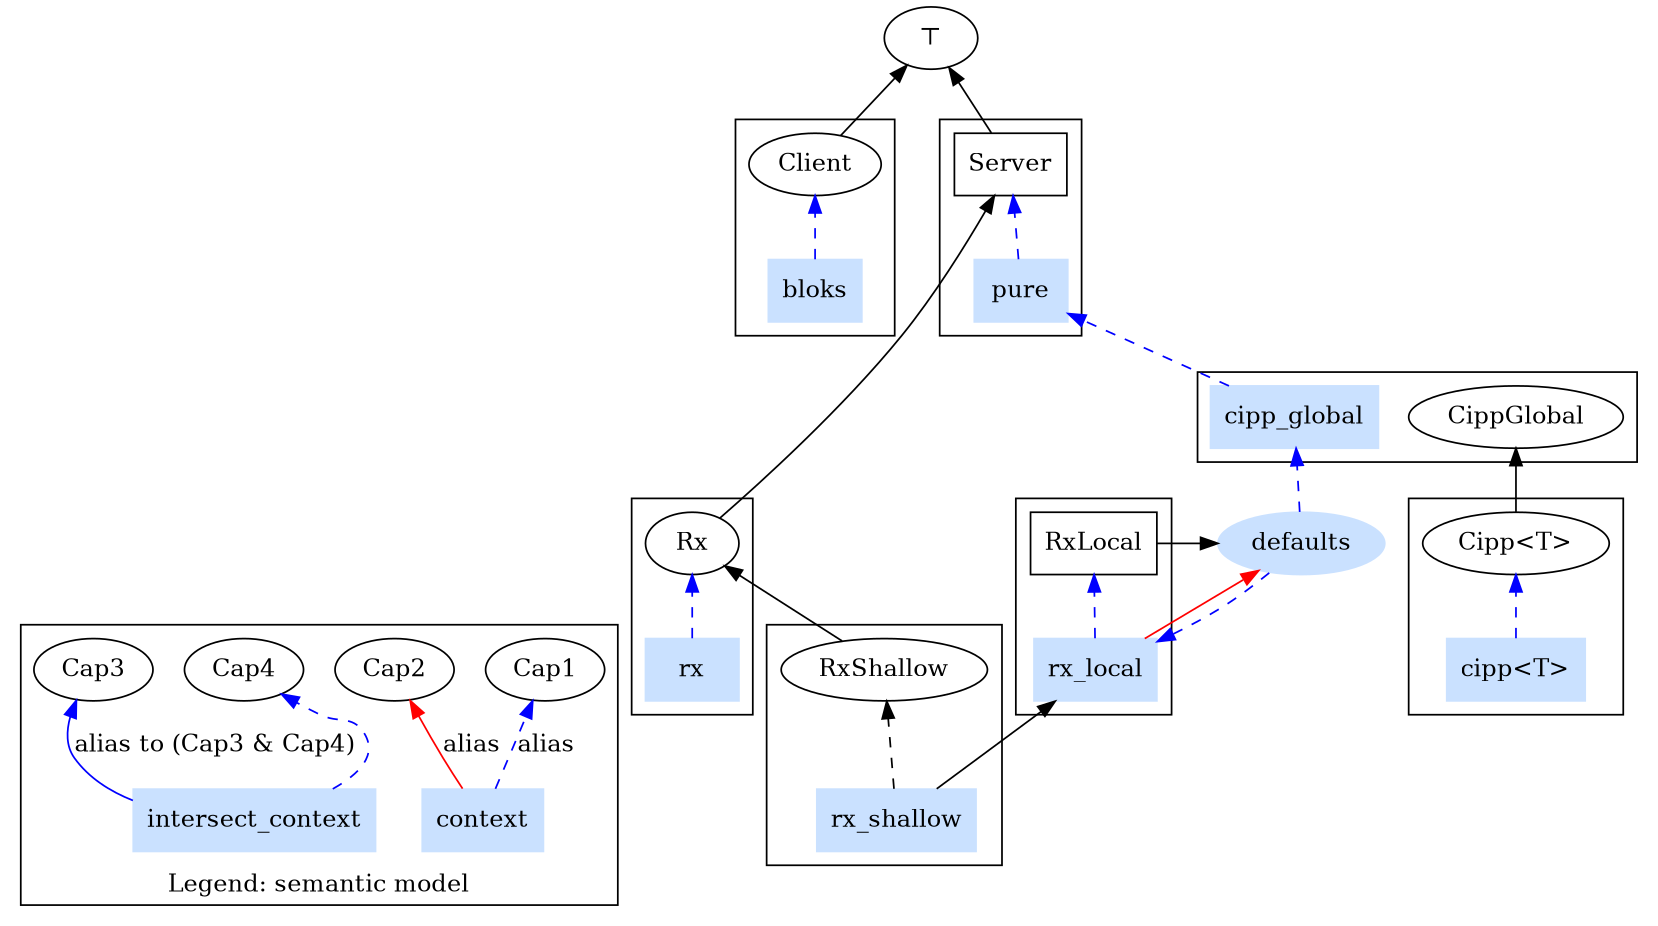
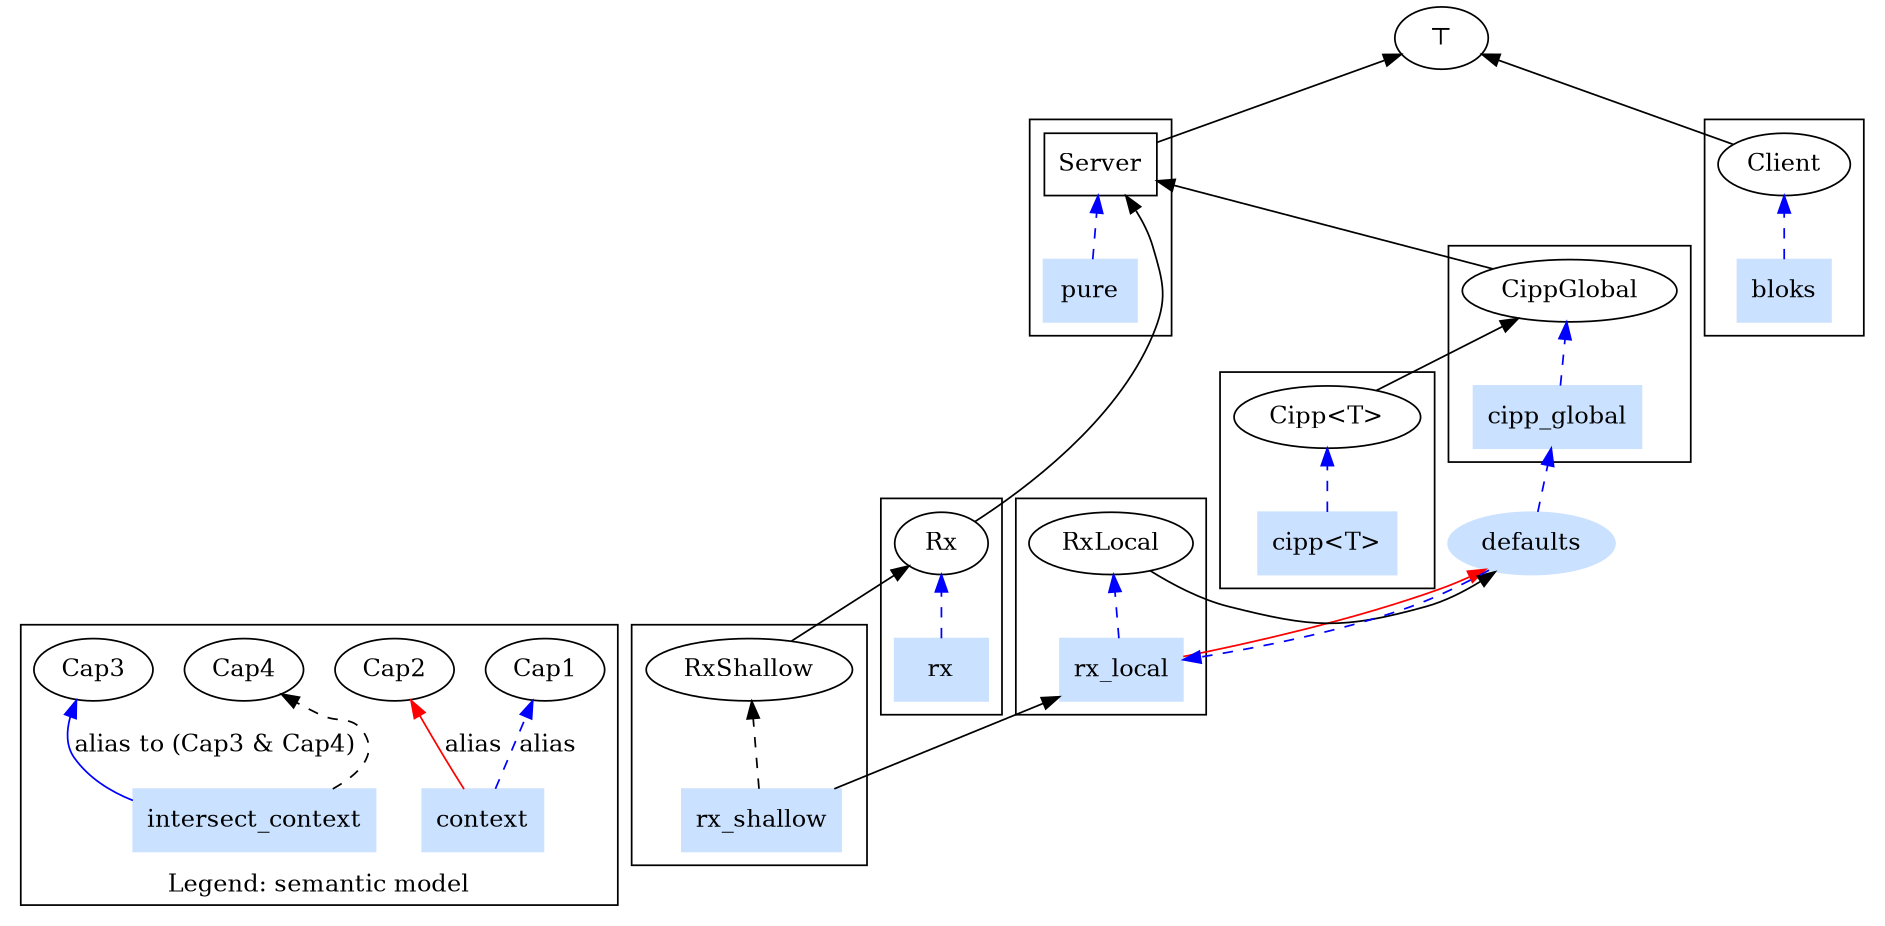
  digraph {
    fontname="DejaVu Serif"
    rankdir=BT
    node [fontname="DejaVu Serif"]
    edge [color=blue fontname="DejaVu Serif" style=dashed]
    Cap2
    Cap1
    context [color=lightsteelblue1 shape=rect style=filled]
    intersect_context [color=lightsteelblue1 shape=rect style=filled]
    Cap3
    Cap4
    pure [color=lightsteelblue1 shape=rect style=filled]
    Server [shape=box]
    rx [color=lightsteelblue1 shape=rect style=filled]
    Rx
    rx_local [color=lightsteelblue1 shape=rect style=filled]
-   RxLocal [shape=box]
+   RxLocal
    rx_shallow [color=lightsteelblue1 shape=rect style=filled]
    RxShallow
    "cipp<T>" [color=lightsteelblue1 shape=rect style=filled]
    "Cipp<T>"
    cipp_global [color=lightsteelblue1 shape=rect style=filled]
    CippGlobal
    bloks [color=lightsteelblue1 shape=rect style=filled]
    Client
    "⊤"
    defaults [color=lightsteelblue1 shape=ellipse style=filled]
    subgraph cluster_1 {
      label="Legend: semantic model"
      Cap2
      Cap1
      context
      intersect_context
      Cap3
      Cap4
    }
    subgraph cluster_2 {
      pure
      Server
    }
    subgraph cluster_3 {
      rx
      Rx
    }
    subgraph cluster_4 {
      rx_local
      RxLocal
    }
    subgraph cluster_5 {
      rx_shallow
      RxShallow
    }
    subgraph cluster_6 {
      "cipp<T>"
      "Cipp<T>"
    }
    subgraph cluster_7 {
      cipp_global
      CippGlobal
    }
    subgraph cluster_8 {
      bloks
      Client
    }
    context -> Cap2 [color=red label=alias style=""]
    context -> Cap1 [label=alias]
    intersect_context -> Cap3 [label="alias to (Cap3 & Cap4)" style=solid]
-   intersect_context -> Cap4
+   intersect_context -> Cap4 [color=black]
    pure -> Server
    Server -> "⊤" [color="" style=""]
    rx -> Rx
    Rx -> Server [color="" style=""]
    rx_local -> RxLocal
    rx_local -> defaults [color=red style=""]
    RxLocal -> defaults [color="" style=""]
    rx_shallow -> rx_local [color=black style=""]
    rx_shallow -> RxShallow [color=black]
    RxShallow -> Rx [color="" style=""]
    "cipp<T>" -> "Cipp<T>"
    "Cipp<T>" -> CippGlobal [color="" style=""]
-   cipp_global -> pure
+   cipp_global -> CippGlobal
+   CippGlobal -> Server [color="" style=""]
    bloks -> Client
    Client -> "⊤" [color="" style=""]
    defaults -> rx_local
    defaults -> cipp_global
  }
